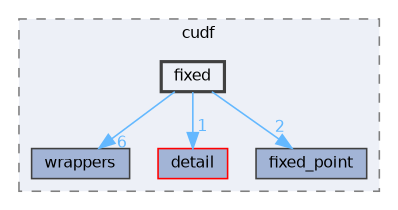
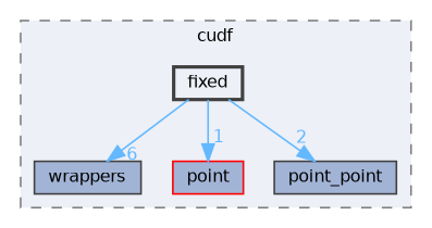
  digraph {
    compound=true
    node [color=grey25 fillcolor="#a2b4d6" fontname=Helvetica fontsize=10 shape=box style=filled]
    edge [color=steelblue1 fontcolor=steelblue1 fontname=Helvetica fontsize=10 labeldistance=1.5 labelfontname=Helvetica labelfontsize=10]
    n1 [height=0.2 label=wrappers width=0.4]
-   n2 [color=red height=0.2 label=detail width=0.4]
-   n3 [height=0.2 label=fixed_point width=0.4]
+   n2 [color=red height=0.2 label=point width=0.4]
+   n3 [height=0.2 label=point_point width=0.4]
    n4 [fillcolor="#edf0f7" height=0.2 label=fixed style="filled,bold" width=0.4]
    subgraph cluster_1 {
      bgcolor="#edf0f7"
      fontname=Helvetica
      fontsize=10
      label=cudf
      pencolor=grey50
      style="filled,dashed"
      n1
      n2
      n3
      n4
    }
    n4 -> n1 [headlabel=6]
    n4 -> n2 [headlabel=1]
    n4 -> n3 [headlabel=2]
  }
